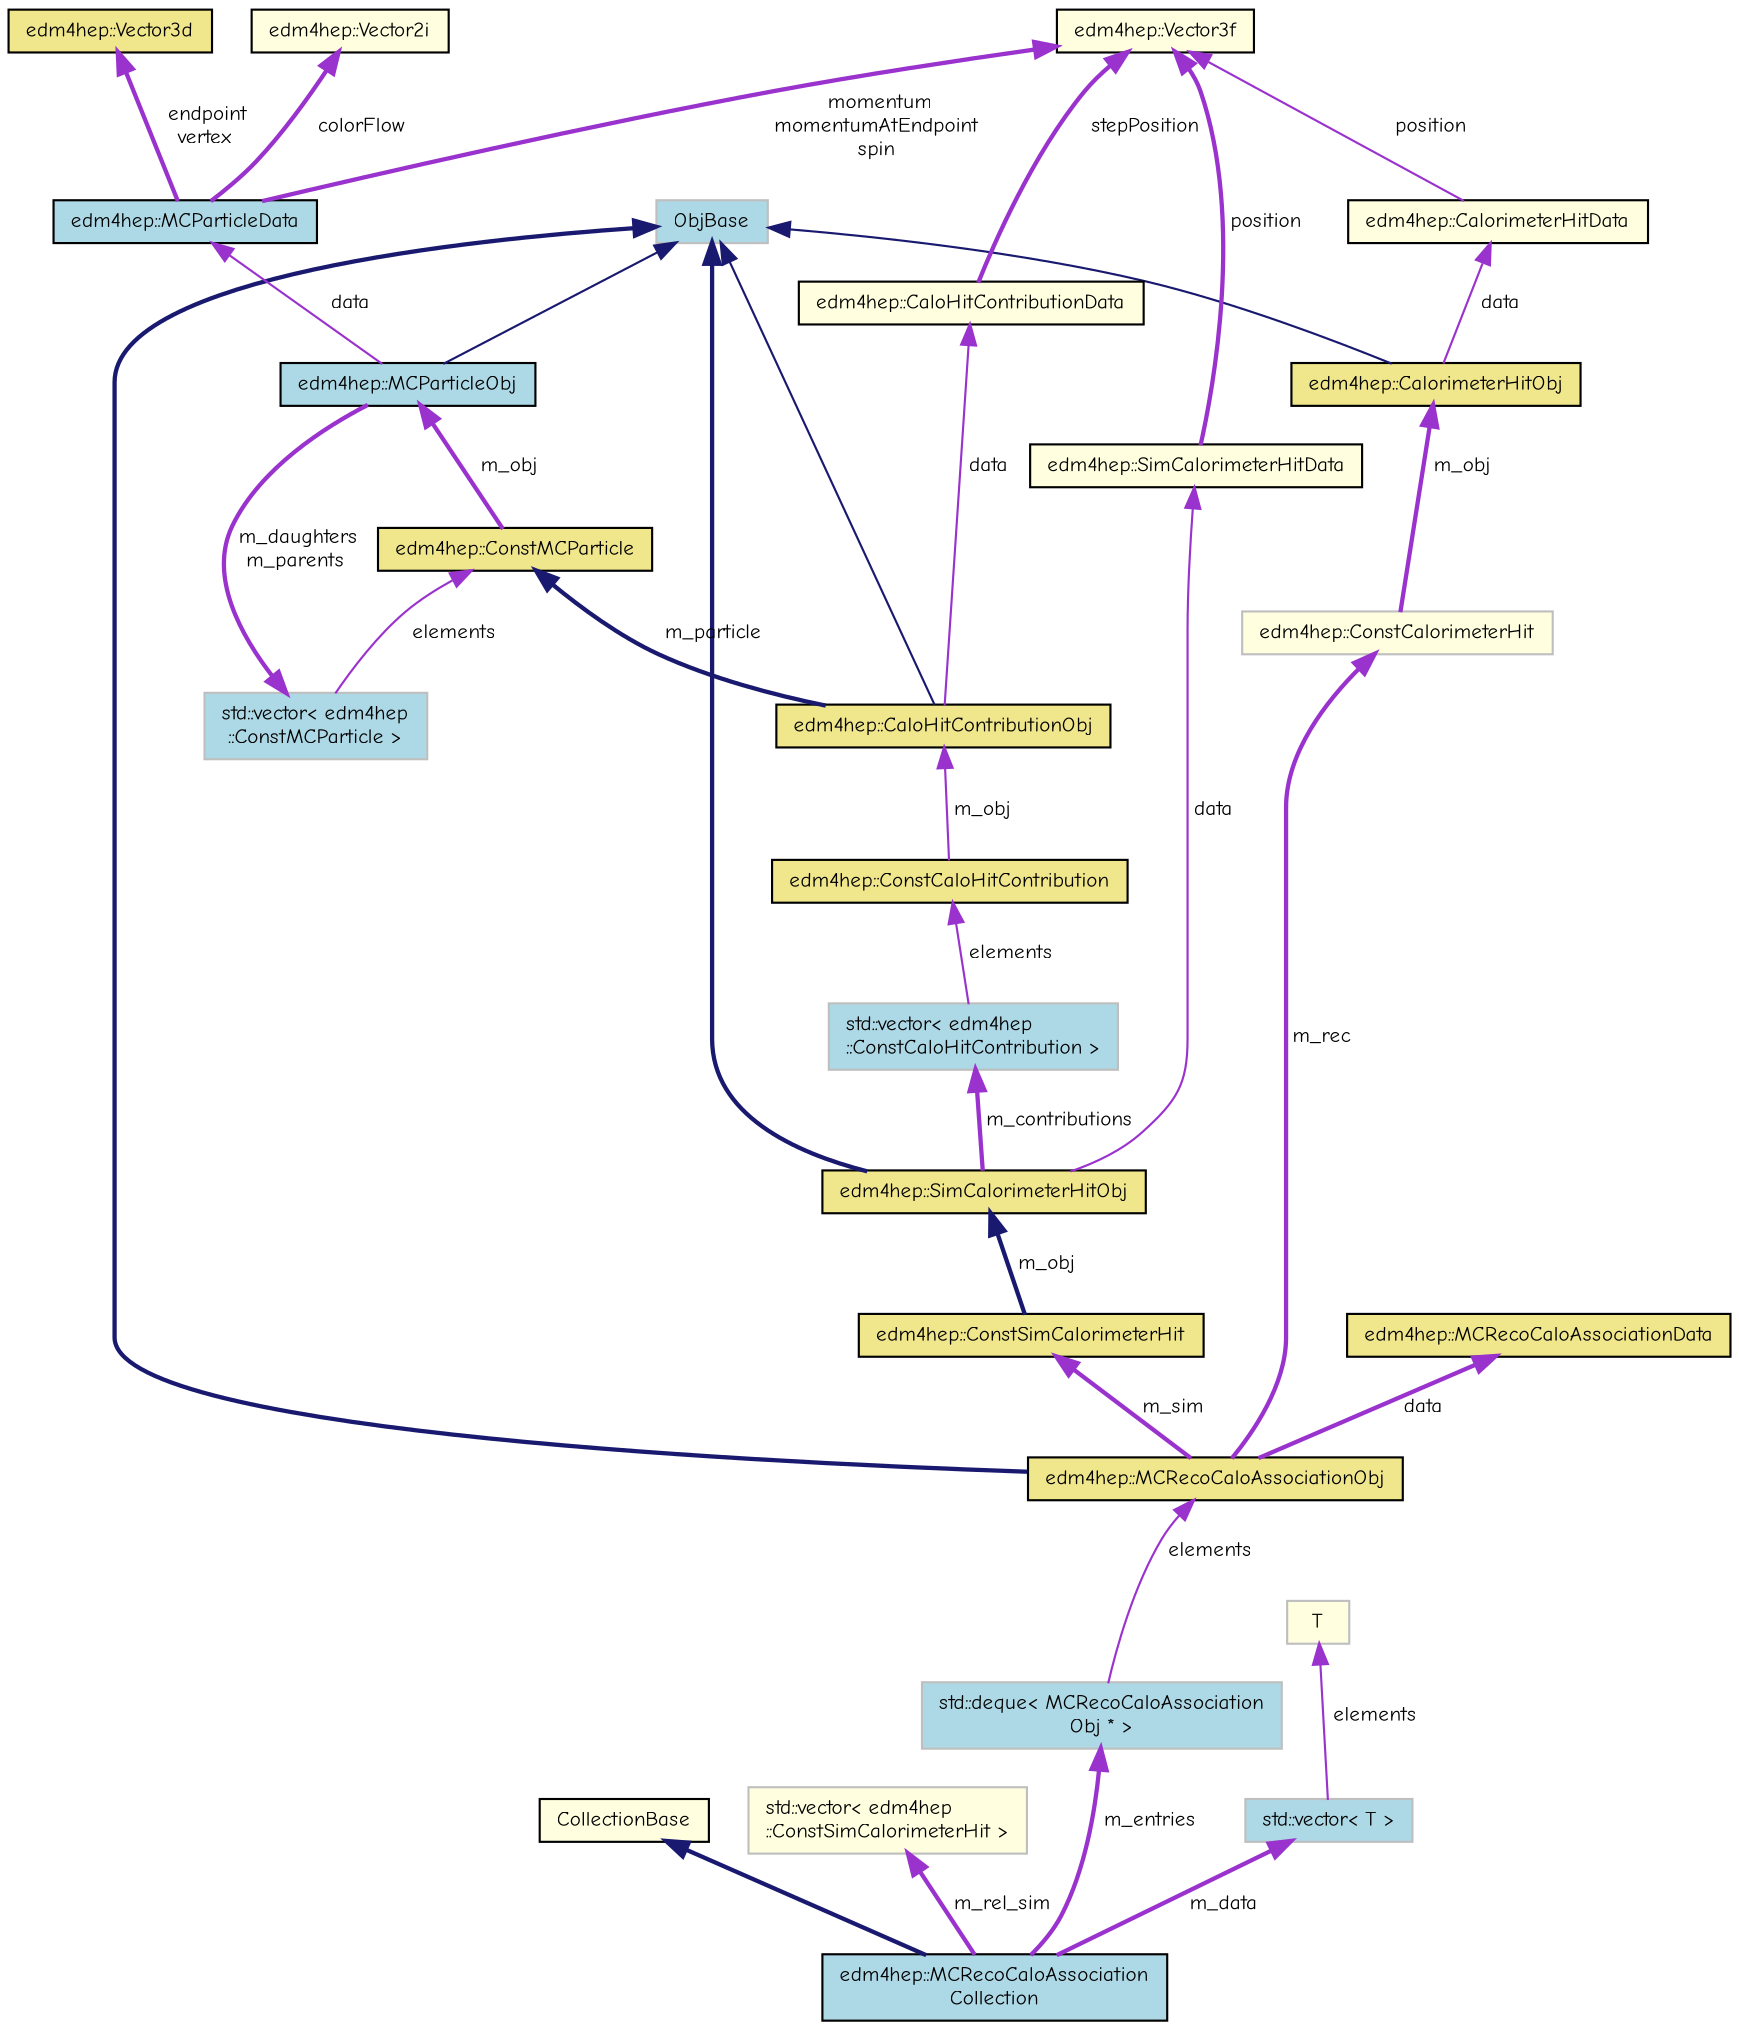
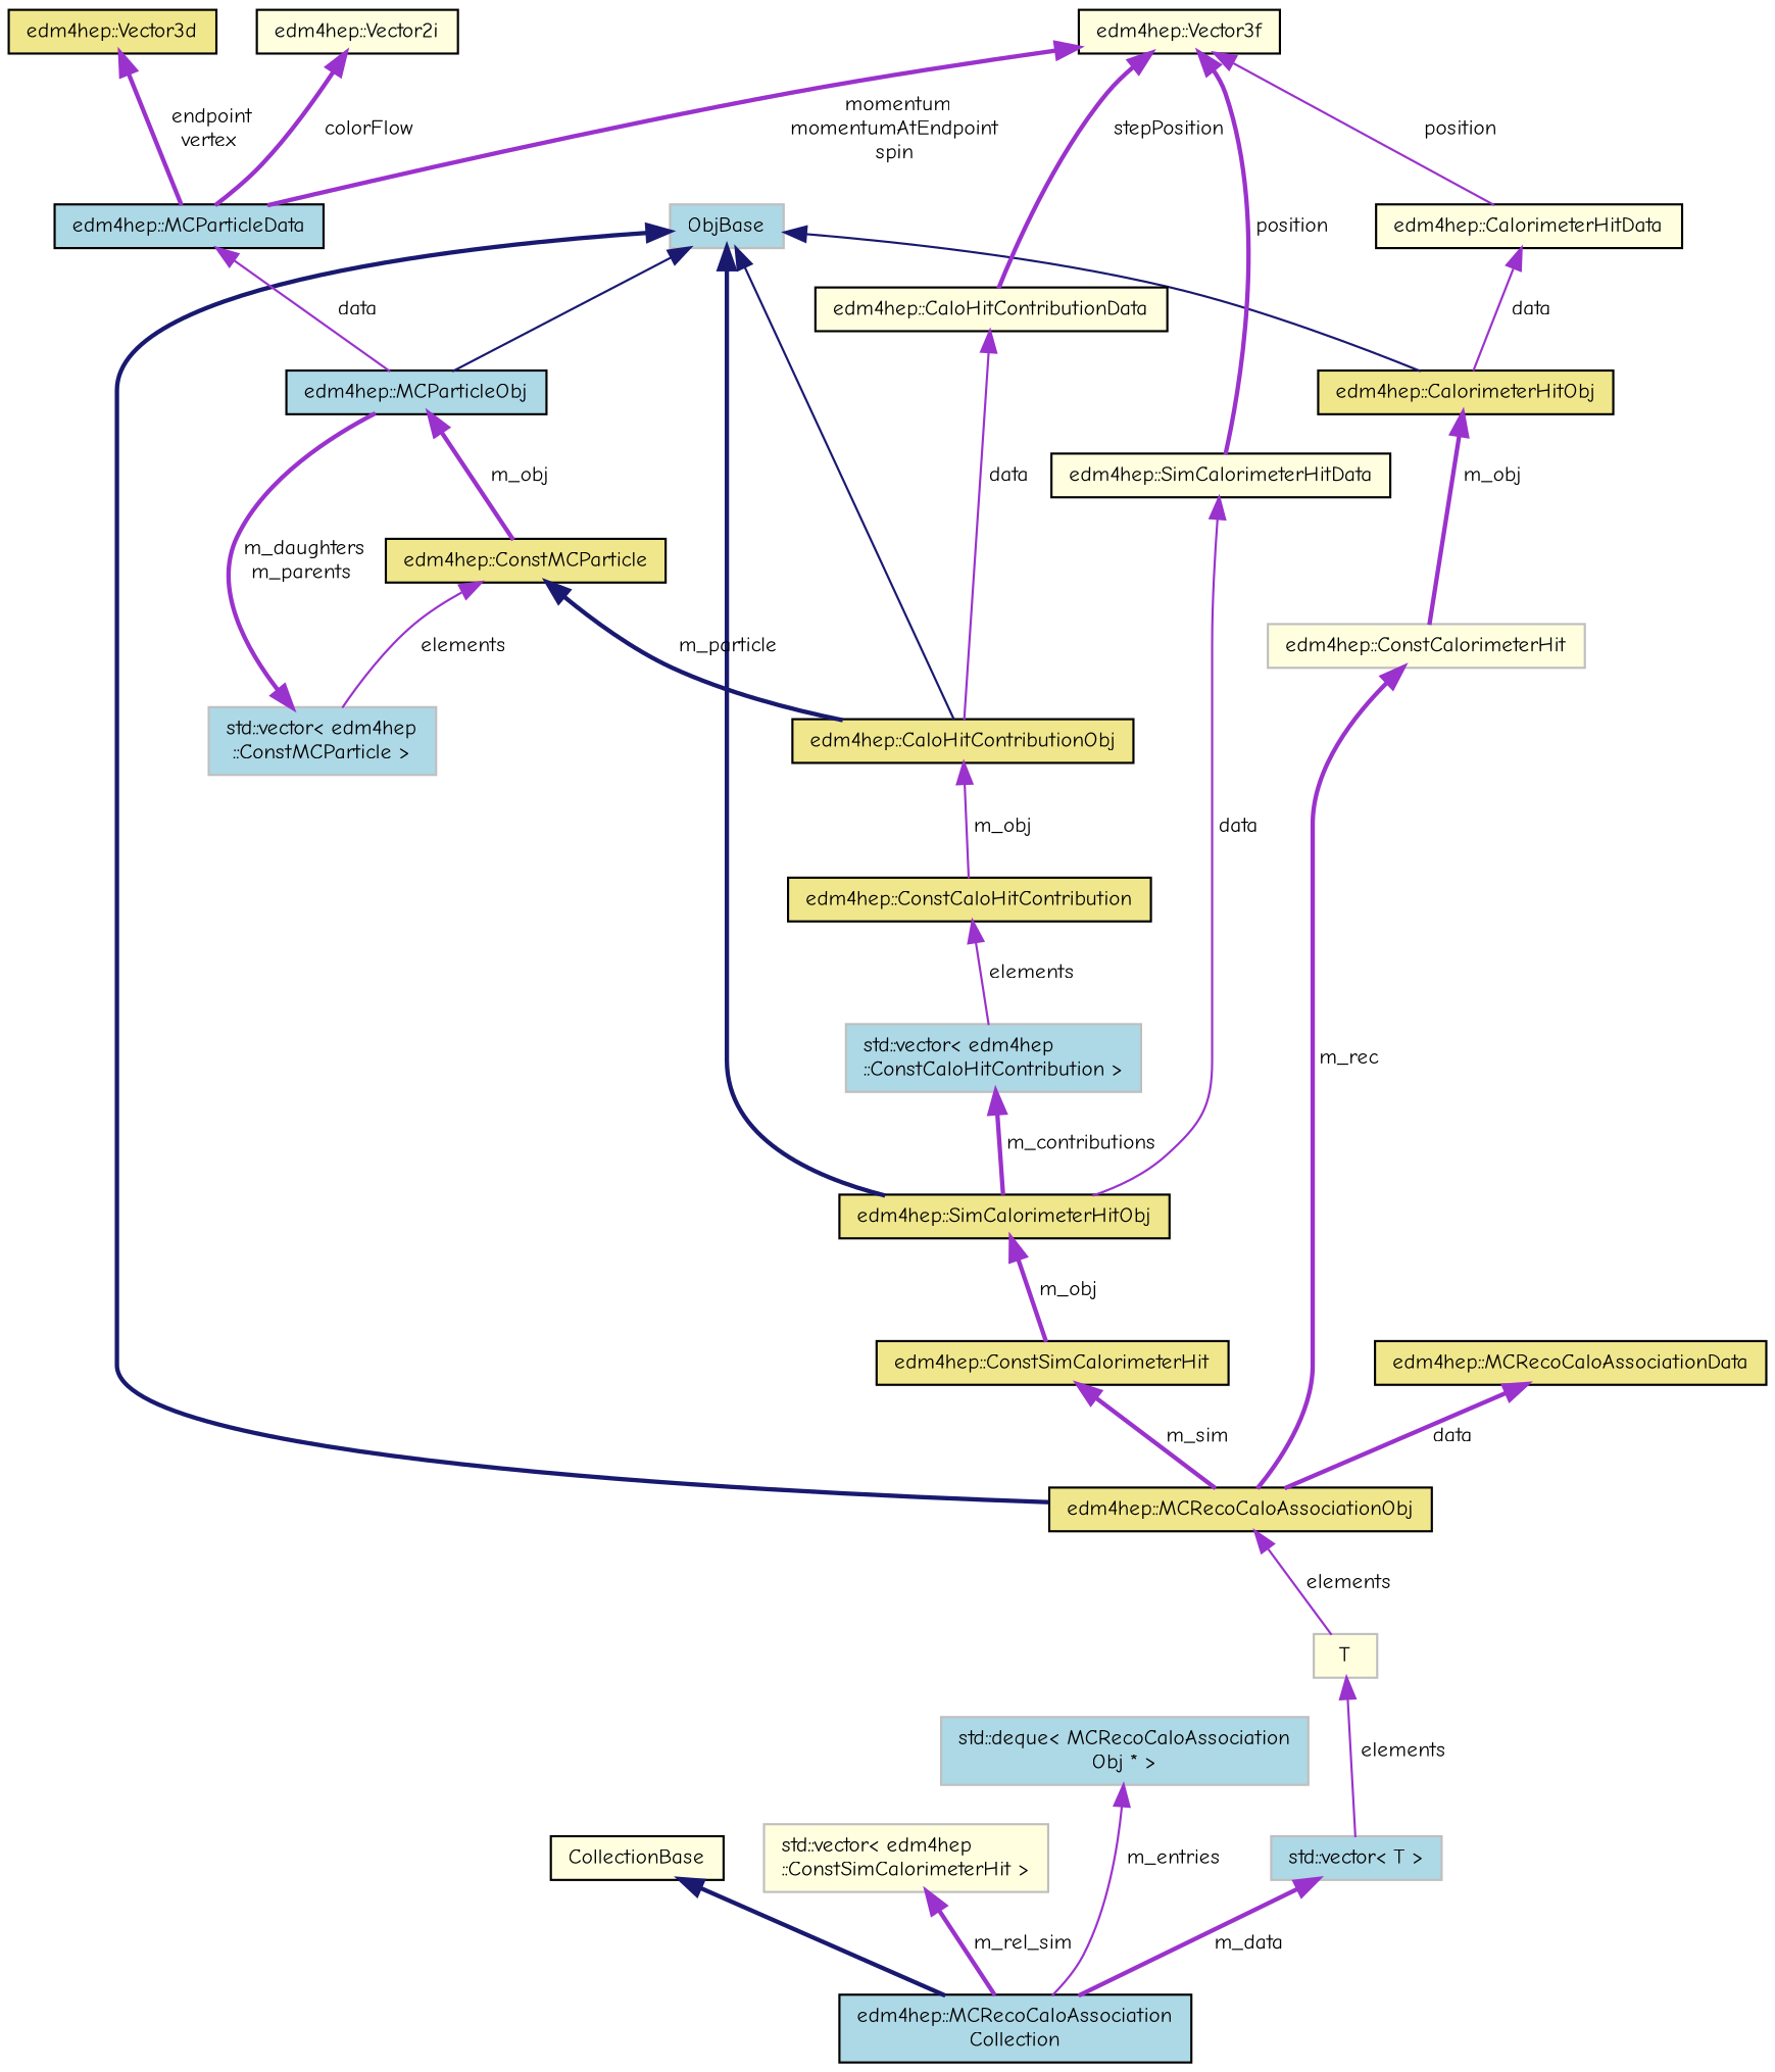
  digraph {
    fontname="Comic Neue"
    rankdir=TB
    node [color=black fillcolor=lightyellow fontname="Comic Neue" fontsize=10 shape=record style=filled]
    edge [color=darkorchid3 dir=back fontname="Comic Neue" fontsize=10 labelfontname=Helvetica labelfontsize=10 style=bold]
    n1 [fillcolor=lightblue fontcolor=black height=0.2 label="edm4hep::MCRecoCaloAssociation\lCollection" width=0.4]
    n2 [height=0.2 label=CollectionBase width=0.4]
    n3 [color=grey75 height=0.2 label="std::vector\< edm4hep\l::ConstSimCalorimeterHit \>" width=0.4]
    n4 [fillcolor=khaki height=0.2 label="edm4hep::ConstSimCalorimeterHit" width=0.4]
    n5 [fillcolor=khaki height=0.2 label="edm4hep::MCRecoCaloAssociationObj" width=0.4]
    n6 [color=grey75 fillcolor=lightblue height=0.2 label="std::deque\< MCRecoCaloAssociation\lObj * \>" width=0.4]
    n7 [fillcolor=khaki height=0.2 label="edm4hep::SimCalorimeterHitObj" width=0.4]
    n8 [color=grey75 fillcolor=lightblue height=0.2 label=ObjBase width=0.4]
    n9 [fillcolor=khaki height=0.2 label="edm4hep::CaloHitContributionObj" width=0.4]
    n10 [fillcolor=lightblue height=0.2 label="edm4hep::MCParticleObj" width=0.4]
    n11 [fillcolor=khaki height=0.2 label="edm4hep::CalorimeterHitObj" width=0.4]
    n12 [fillcolor=khaki height=0.2 label="edm4hep::ConstCaloHitContribution" width=0.4]
    n13 [fillcolor=khaki height=0.2 label="edm4hep::ConstMCParticle" width=0.4]
    n14 [color=grey75 height=0.2 label="edm4hep::ConstCalorimeterHit" width=0.4]
    n15 [color=grey75 fillcolor=lightblue height=0.2 label="std::vector\< edm4hep\l::ConstCaloHitContribution \>" width=0.4]
    n16 [color=grey75 fillcolor=lightblue height=0.2 label="std::vector\< edm4hep\l::ConstMCParticle \>" width=0.4]
    n17 [fillcolor=lightblue height=0.2 label="edm4hep::MCParticleData" width=0.4]
    n18 [fillcolor=khaki height=0.2 label="edm4hep::Vector3d" width=0.4]
    n19 [height=0.2 label="edm4hep::Vector3f" width=0.4]
    n20 [height=0.2 label="edm4hep::CaloHitContributionData" width=0.4]
    n21 [height=0.2 label="edm4hep::SimCalorimeterHitData" width=0.4]
    n22 [height=0.2 label="edm4hep::CalorimeterHitData" width=0.4]
    n23 [height=0.2 label="edm4hep::Vector2i" width=0.4]
    n24 [fillcolor=khaki height=0.2 label="edm4hep::MCRecoCaloAssociationData" width=0.4]
    n25 [color=grey75 fillcolor=lightblue height=0.2 label="std::vector\< T \>" width=0.4]
    n26 [color=grey75 height=0.2 label=T width=0.4]
    n2 -> n1 [color=midnightblue]
    n3 -> n1 [label=" m_rel_sim"]
    n4 -> n5 [label=" m_sim"]
-   n5 -> n6 [label=" elements" style=solid]
-   n6 -> n1 [label=" m_entries"]
-   n7 -> n4 [color=midnightblue label=" m_obj"]
+   n5 -> n26 [label=" elements" style=solid]
+   n6 -> n1 [label=" m_entries" style=solid]
+   n7 -> n4 [label=" m_obj"]
    n8 -> n5 [color=midnightblue]
    n8 -> n7 [color=midnightblue]
    n8 -> n9 [color=midnightblue style=solid]
    n8 -> n10 [color=midnightblue style=solid]
    n8 -> n11 [color=midnightblue style=solid]
    n9 -> n12 [label=" m_obj" style=solid]
    n10 -> n13 [label=" m_obj"]
    n11 -> n14 [label=" m_obj"]
    n12 -> n15 [label=" elements" style=solid]
    n13 -> n9 [color=midnightblue label=" m_particle"]
    n13 -> n16 [label=" elements" style=solid]
    n14 -> n5 [label=" m_rec"]
    n15 -> n7 [label=" m_contributions"]
    n16 -> n10 [label=" m_daughters\nm_parents"]
    n17 -> n10 [label=" data" style=solid]
    n18 -> n17 [label=" endpoint\nvertex"]
    n19 -> n17 [label=" momentum\nmomentumAtEndpoint\nspin"]
    n19 -> n20 [label=" stepPosition"]
    n19 -> n21 [label=" position"]
    n19 -> n22 [label=" position" style=solid]
    n20 -> n9 [label=" data" style=solid]
    n21 -> n7 [label=" data" style=solid]
    n22 -> n11 [label=" data" style=solid]
    n23 -> n17 [label=" colorFlow"]
    n24 -> n5 [label=" data"]
    n25 -> n1 [label=" m_data"]
    n26 -> n25 [label=" elements" style=solid]
  }
